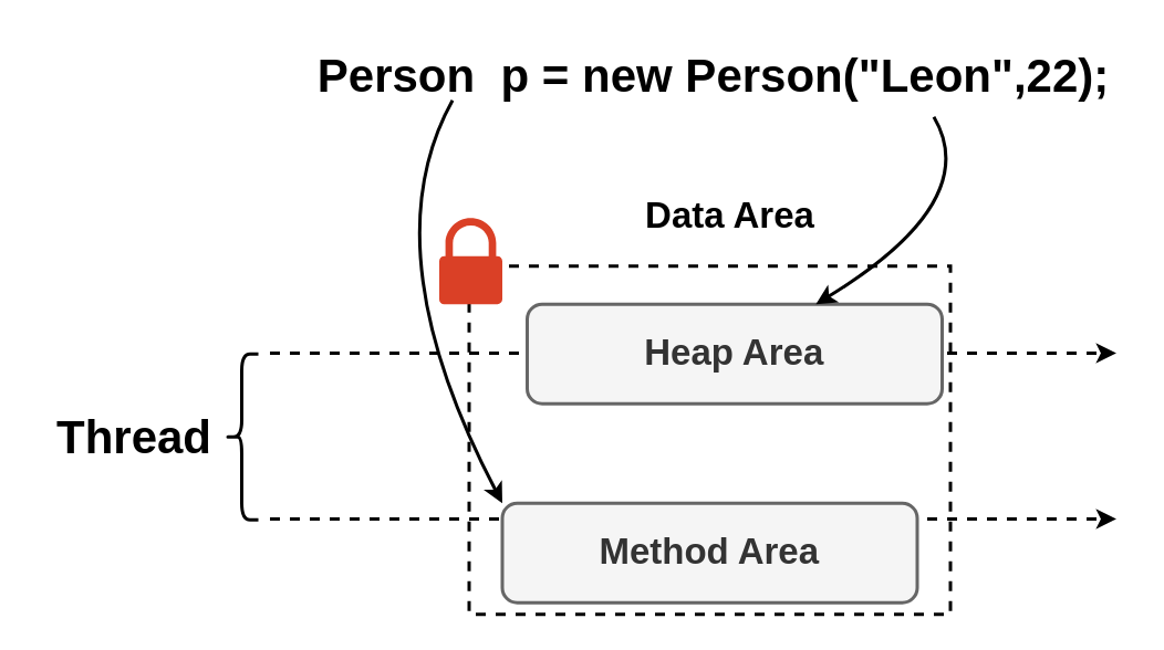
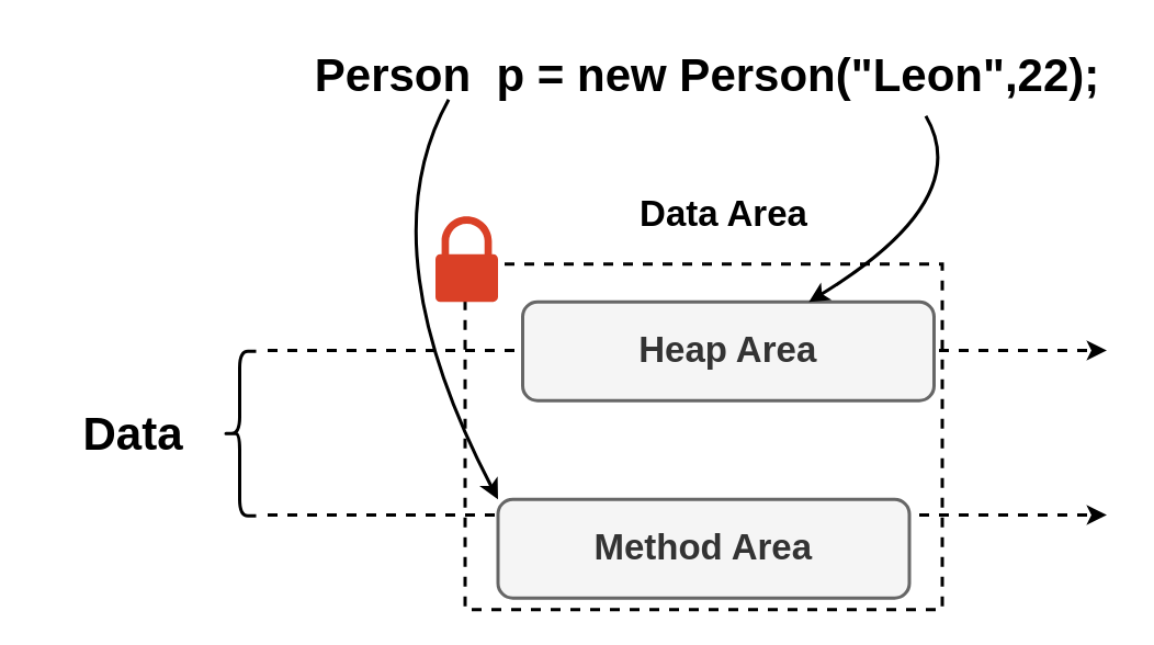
  <mxCell id="0" />
  <mxCell id="1" parent="0" />
  <mxCell id="2" value="" style="endArrow=classic;html=1;rounded=0;fontSize=22;strokeWidth=2;dashed=1;" parent="1" edge="1"><mxGeometry width="50" height="50" relative="1" as="geometry"><mxPoint x="162" y="312.5" as="sourcePoint" /><mxPoint x="672" y="312.5" as="targetPoint" /></mxGeometry></mxCell>
  <mxCell id="3" value="" style="endArrow=classic;html=1;rounded=0;fontSize=22;strokeWidth=2;dashed=1;" parent="1" edge="1"><mxGeometry width="50" height="50" relative="1" as="geometry"><mxPoint x="162" y="212.5" as="sourcePoint" /><mxPoint x="672" y="212.5" as="targetPoint" /></mxGeometry></mxCell>
  <mxCell id="4" value="" style="rounded=0;whiteSpace=wrap;html=1;strokeWidth=2;dashed=1;fillColor=none;" parent="1" vertex="1"><mxGeometry x="282" y="160" width="290" height="210" as="geometry" /></mxCell>
  <mxCell id="5" value="&lt;b&gt;&lt;font style=&quot;font-size: 22px;&quot;&gt;Heap Area&lt;/font&gt;&lt;/b&gt;" style="rounded=1;whiteSpace=wrap;html=1;strokeWidth=2;fillColor=#f5f5f5;strokeColor=#666666;fontColor=#333333;" parent="1" vertex="1"><mxGeometry x="317" y="183" width="250" height="60" as="geometry" /></mxCell>
  <mxCell id="6" value="&lt;b&gt;&lt;font style=&quot;font-size: 22px;&quot;&gt;Method Area&lt;/font&gt;&lt;/b&gt;" style="rounded=1;whiteSpace=wrap;html=1;strokeWidth=2;fillColor=#f5f5f5;fontColor=#333333;strokeColor=#666666;" parent="1" vertex="1"><mxGeometry x="302" y="303" width="250" height="60" as="geometry" /></mxCell>
  <mxCell id="7" value="&lt;b&gt;Data Area&lt;/b&gt;" style="text;html=1;resizable=0;autosize=1;align=center;verticalAlign=middle;points=[];fillColor=none;strokeColor=none;rounded=0;strokeWidth=2;fontSize=22;" parent="1" vertex="1"><mxGeometry x="374" y="110" width="130" height="40" as="geometry" /></mxCell>
  <mxCell id="8" value="&lt;b&gt;&lt;font style=&quot;font-size: 28px;&quot;&gt;Person&amp;nbsp; p = new Person(&quot;Leon&quot;,22);&lt;/font&gt;&lt;/b&gt;" style="text;html=1;align=center;verticalAlign=middle;resizable=0;points=[];autosize=1;strokeColor=none;fillColor=none;" vertex="1" parent="1"><mxGeometry x="179" y="20" width="500" height="50" as="geometry" /></mxCell>
  <mxCell id="9" value="" style="curved=1;endArrow=classic;html=1;rounded=0;fontSize=28;strokeWidth=2;" edge="1" parent="1" source="8" target="5"><mxGeometry width="50" height="50" relative="1" as="geometry"><mxPoint x="592" y="71" as="sourcePoint" /><mxPoint x="542" y="121" as="targetPoint" /><Array as="points"><mxPoint x="562" y="70" /><mxPoint x="592" y="121" /></Array></mxGeometry></mxCell>
  <mxCell id="10" value="" style="curved=1;endArrow=classic;html=1;rounded=0;strokeWidth=2;fontSize=28;entryX=0;entryY=0;entryDx=0;entryDy=0;" edge="1" parent="1" target="6"><mxGeometry width="50" height="50" relative="1" as="geometry"><mxPoint x="272" y="60" as="sourcePoint" /><mxPoint x="342" y="70" as="targetPoint" /><Array as="points"><mxPoint x="222" y="150" /></Array></mxGeometry></mxCell>
  <mxCell id="11" value="" style="sketch=0;pointerEvents=1;shadow=0;dashed=0;html=1;strokeColor=none;labelPosition=center;verticalLabelPosition=bottom;verticalAlign=top;outlineConnect=0;align=center;shape=mxgraph.office.security.lock_protected;fillColor=#DA4026;fontSize=28;" vertex="1" parent="1"><mxGeometry x="264" y="131" width="38" height="52" as="geometry" /></mxCell>
- <mxCell id="12" value="&lt;b&gt;Thread&lt;/b&gt;" style="text;html=1;align=center;verticalAlign=middle;resizable=0;points=[];autosize=1;strokeColor=none;fillColor=none;fontSize=28;" vertex="1" parent="1"><mxGeometry x="20" y="238" width="120" height="50" as="geometry" /></mxCell>
+ <mxCell id="12" value="&lt;b&gt;Data&lt;/b&gt;" style="text;html=1;align=center;verticalAlign=middle;resizable=0;points=[];autosize=1;strokeColor=none;fillColor=none;fontSize=28;" vertex="1" parent="1"><mxGeometry x="20" y="238" width="120" height="50" as="geometry" /></mxCell>
  <mxCell id="13" value="" style="shape=curlyBracket;whiteSpace=wrap;html=1;rounded=1;labelPosition=left;verticalLabelPosition=middle;align=right;verticalAlign=middle;fontSize=28;strokeWidth=2;" vertex="1" parent="1"><mxGeometry x="135" y="213" width="20" height="100" as="geometry" /></mxCell>
